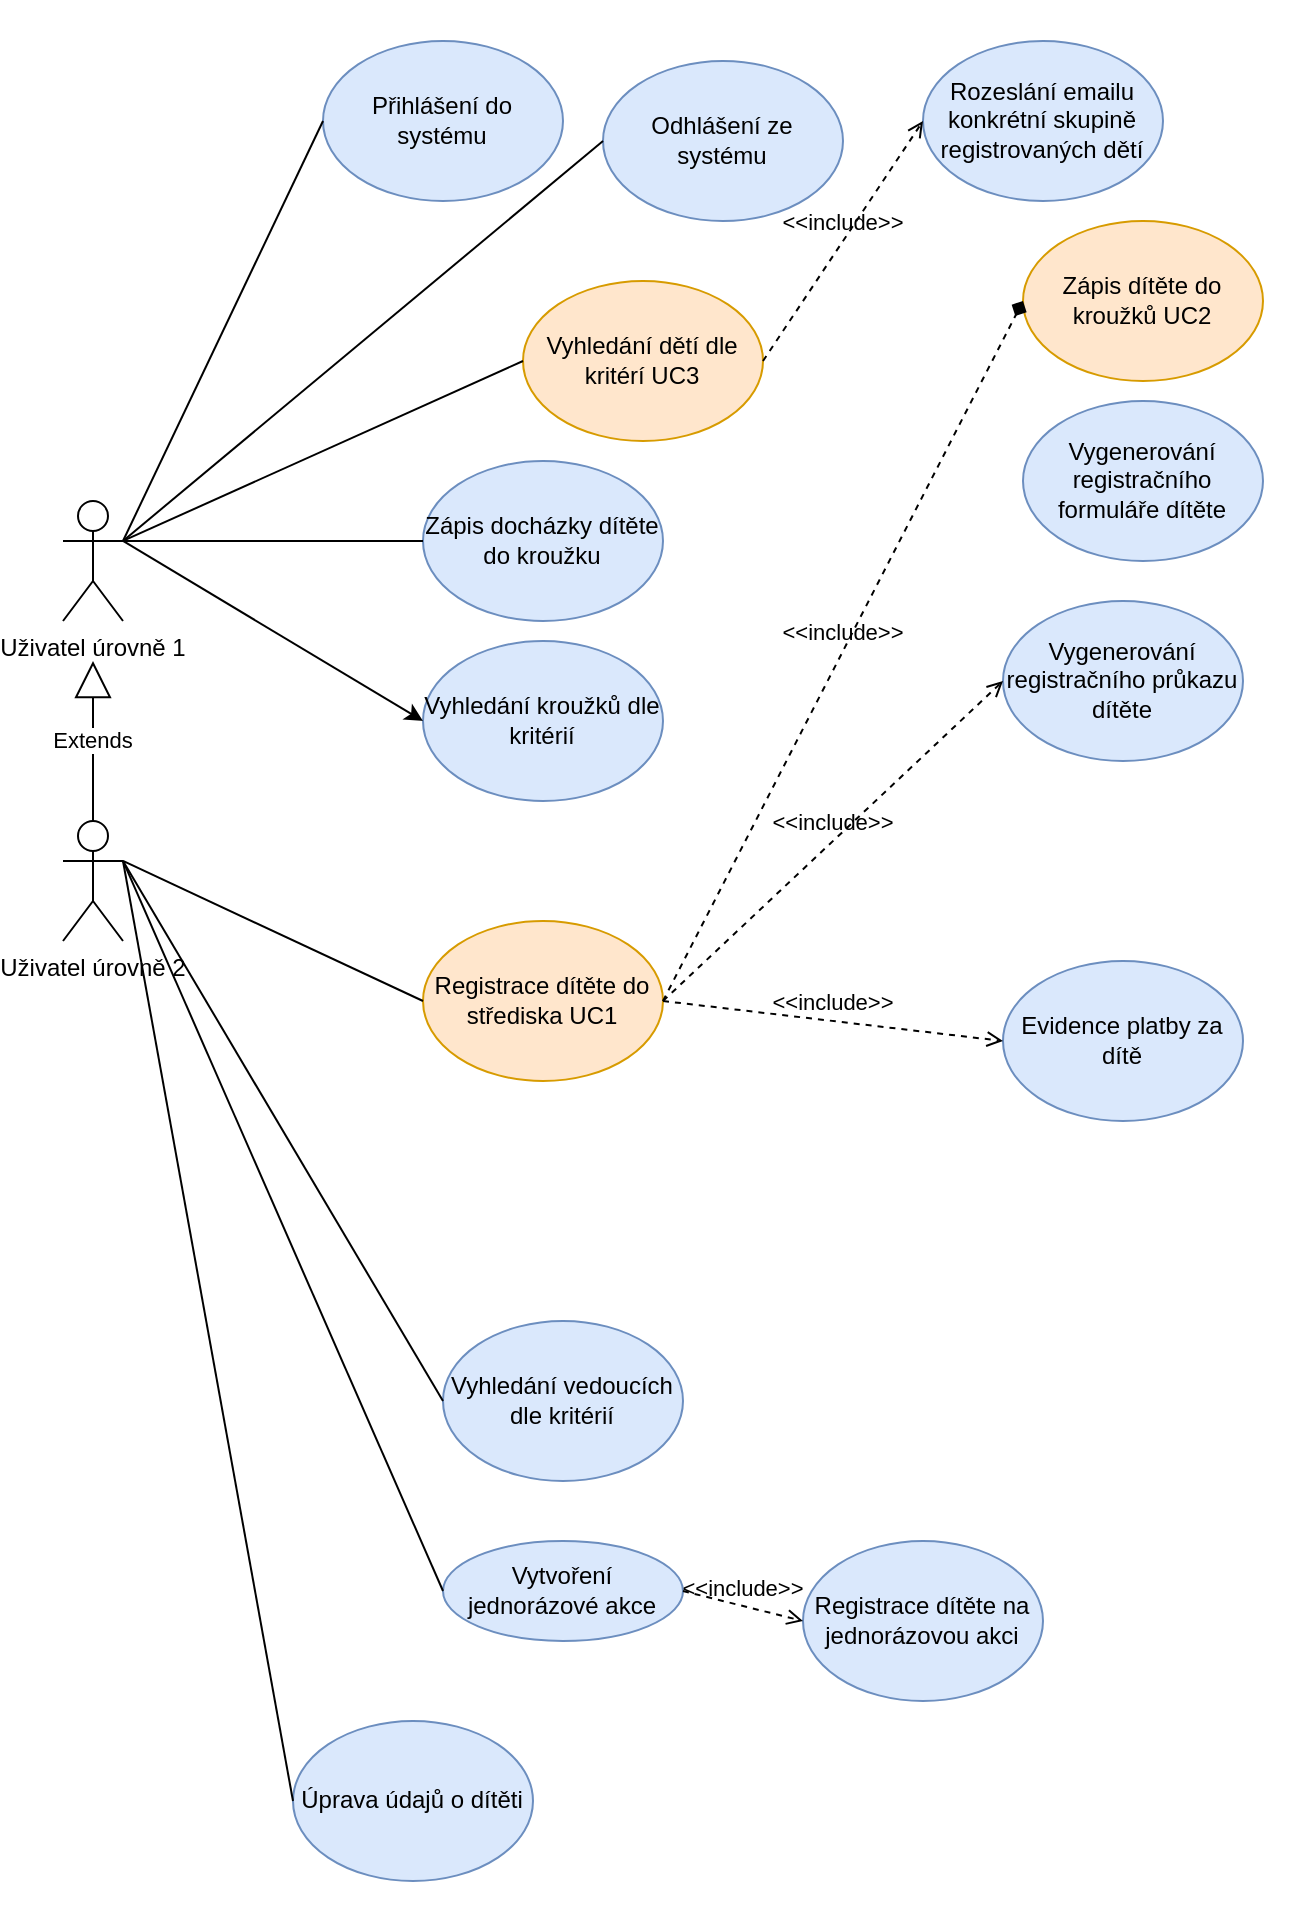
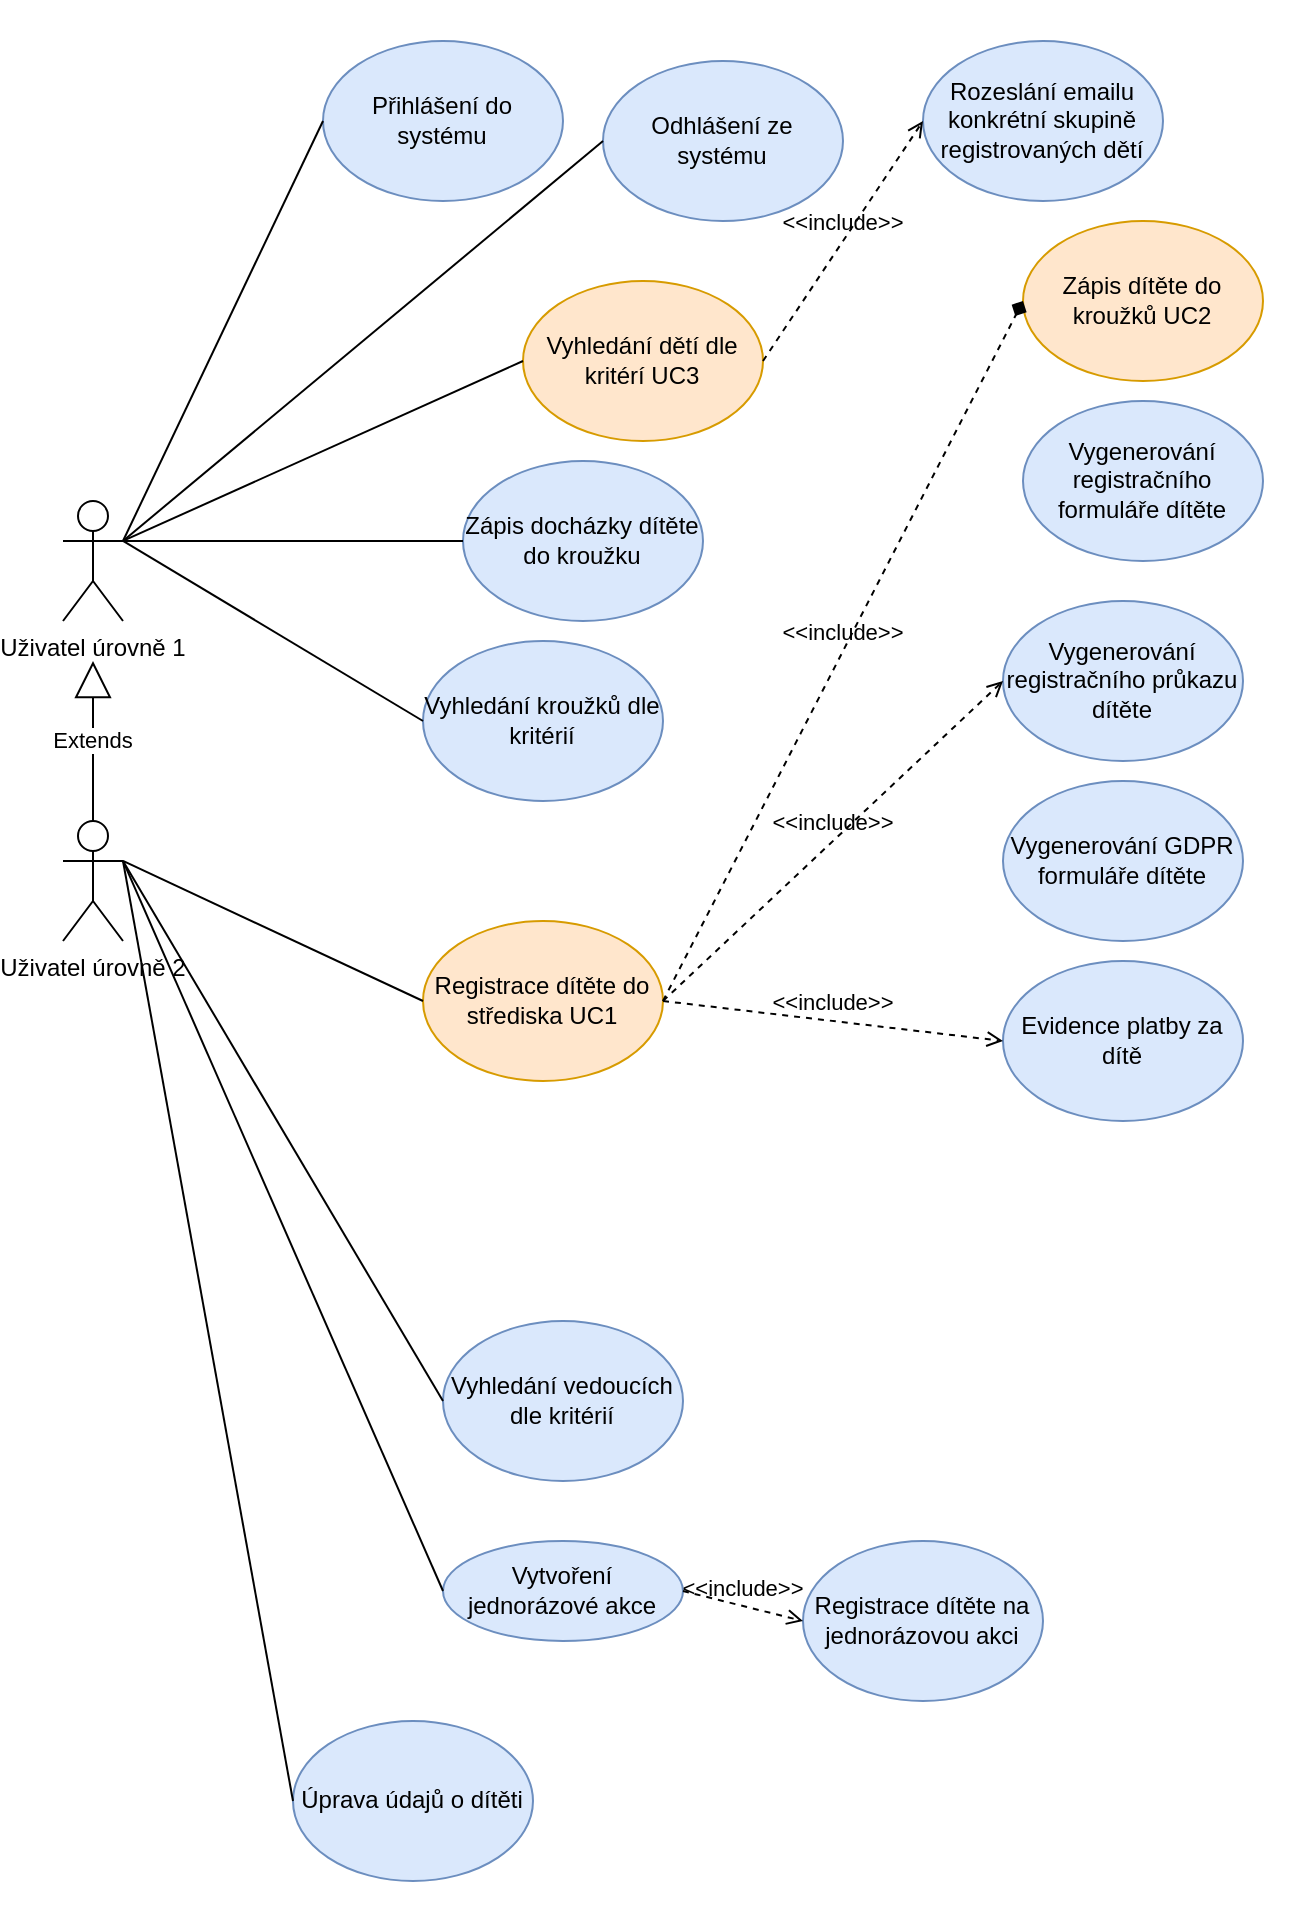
  <mxCell id="0" />
  <mxCell id="1" parent="0" />
  <mxCell id="2" value="Přihlášení do systému" style="ellipse;whiteSpace=wrap;html=1;fillColor=#dae8fc;strokeColor=#6c8ebf;" parent="1" vertex="1"><mxGeometry x="150" y="20" width="120" height="80" as="geometry" /></mxCell>
  <mxCell id="3" value="Uživatel úrovně 2" style="shape=umlActor;verticalLabelPosition=bottom;labelBackgroundColor=#ffffff;verticalAlign=top;html=1;" parent="1" vertex="1"><mxGeometry x="20" y="410" width="30" height="60" as="geometry" /></mxCell>
  <mxCell id="4" value="&lt;div&gt;Uživatel úrovně 1&lt;/div&gt;" style="shape=umlActor;verticalLabelPosition=bottom;labelBackgroundColor=#ffffff;verticalAlign=top;html=1;" parent="1" vertex="1"><mxGeometry x="20" y="250" width="30" height="60" as="geometry" /></mxCell>
  <mxCell id="5" value="Odhlášení ze systému" style="ellipse;whiteSpace=wrap;html=1;fillColor=#dae8fc;strokeColor=#6c8ebf;" parent="1" vertex="1"><mxGeometry x="290" y="30" width="120" height="80" as="geometry" /></mxCell>
  <mxCell id="6" value="Extends" style="endArrow=block;endSize=16;endFill=0;html=1;exitX=0.5;exitY=0;exitDx=0;exitDy=0;exitPerimeter=0;" parent="1" edge="1" source="3"><mxGeometry width="160" relative="1" as="geometry"><mxPoint x="40" y="400" as="sourcePoint" /><mxPoint x="35" y="330" as="targetPoint" /><Array as="points"><mxPoint x="35" y="350" /></Array></mxGeometry></mxCell>
  <mxCell id="7" value="Registrace dítěte do střediska UC1" style="ellipse;whiteSpace=wrap;html=1;fillColor=#ffe6cc;strokeColor=#d79b00;" parent="1" vertex="1"><mxGeometry x="200" y="460" width="120" height="80" as="geometry" /></mxCell>
  <mxCell id="8" value="Zápis dítěte do kroužků UC2" style="ellipse;whiteSpace=wrap;html=1;fillColor=#ffe6cc;strokeColor=#d79b00;" parent="1" vertex="1"><mxGeometry x="500" y="110" width="120" height="80" as="geometry" /></mxCell>
- <mxCell id="9" value="Zápis docházky dítěte do kroužku" style="ellipse;whiteSpace=wrap;html=1;fillColor=#dae8fc;strokeColor=#6c8ebf;" parent="1" vertex="1"><mxGeometry x="200" y="230" width="120" height="80" as="geometry" /></mxCell>
+ <mxCell id="9" value="Zápis docházky dítěte do kroužku" style="ellipse;whiteSpace=wrap;html=1;fillColor=#dae8fc;strokeColor=#6c8ebf;" parent="1" vertex="1"><mxGeometry x="220" y="230" width="120" height="80" as="geometry" /></mxCell>
  <mxCell id="10" value="&lt;div&gt;Vyhledání dětí dle kritérí UC3&lt;/div&gt;" style="ellipse;whiteSpace=wrap;html=1;fillColor=#ffe6cc;strokeColor=#d79b00;" parent="1" vertex="1"><mxGeometry x="250" y="140" width="120" height="80" as="geometry" /></mxCell>
  <mxCell id="11" value="Vyhledání kroužků dle kritérií" style="ellipse;whiteSpace=wrap;html=1;fillColor=#dae8fc;strokeColor=#6c8ebf;" parent="1" vertex="1"><mxGeometry x="200" y="320" width="120" height="80" as="geometry" /></mxCell>
  <mxCell id="12" value="Vyhledání vedoucích dle kritérií" style="ellipse;whiteSpace=wrap;html=1;fillColor=#dae8fc;strokeColor=#6c8ebf;" parent="1" vertex="1"><mxGeometry x="210" y="660" width="120" height="80" as="geometry" /></mxCell>
  <mxCell id="13" value="Vygenerování registračního formuláře dítěte" style="ellipse;whiteSpace=wrap;html=1;fillColor=#dae8fc;strokeColor=#6c8ebf;" parent="1" vertex="1"><mxGeometry x="500" y="200" width="120" height="80" as="geometry" /></mxCell>
  <mxCell id="14" value="Vygenerování registračního průkazu dítěte" style="ellipse;whiteSpace=wrap;html=1;fillColor=#dae8fc;strokeColor=#6c8ebf;" parent="1" vertex="1"><mxGeometry x="490" y="300" width="120" height="80" as="geometry" /></mxCell>
+ <mxCell id="15" value="Vygenerování GDPR formuláře dítěte" style="ellipse;whiteSpace=wrap;html=1;fillColor=#dae8fc;strokeColor=#6c8ebf;" parent="1" vertex="1"><mxGeometry x="490" y="390" width="120" height="80" as="geometry" /></mxCell>
  <mxCell id="16" value="Úprava údajů o dítěti" style="ellipse;whiteSpace=wrap;html=1;fillColor=#dae8fc;strokeColor=#6c8ebf;" parent="1" vertex="1"><mxGeometry x="135" y="860" width="120" height="80" as="geometry" /></mxCell>
  <mxCell id="17" value="Vytvoření jednorázové akce" style="ellipse;whiteSpace=wrap;html=1;fillColor=#dae8fc;strokeColor=#6c8ebf;" parent="1" vertex="1"><mxGeometry x="210" y="770" width="120" height="50" as="geometry" /></mxCell>
  <mxCell id="18" value="&lt;div&gt;Registrace dítěte na jednorázovou akci&lt;/div&gt;" style="ellipse;whiteSpace=wrap;html=1;fillColor=#dae8fc;strokeColor=#6c8ebf;" parent="1" vertex="1"><mxGeometry x="390" y="770" width="120" height="80" as="geometry" /></mxCell>
  <mxCell id="19" value="&lt;div&gt;Rozeslání emailu konkrétní skupině registrovaných dětí&lt;/div&gt;" style="ellipse;whiteSpace=wrap;html=1;fillColor=#dae8fc;strokeColor=#6c8ebf;" parent="1" vertex="1"><mxGeometry x="450" y="20" width="120" height="80" as="geometry" /></mxCell>
  <mxCell id="20" value="Evidence platby za dítě" style="ellipse;whiteSpace=wrap;html=1;fillColor=#dae8fc;strokeColor=#6c8ebf;" parent="1" vertex="1"><mxGeometry x="490" y="480" width="120" height="80" as="geometry" /></mxCell>
  <mxCell id="21" value="" style="endArrow=none;html=1;entryX=0;entryY=0.5;entryDx=0;entryDy=0;exitX=1;exitY=0.333;exitDx=0;exitDy=0;exitPerimeter=0;" parent="1" target="2" edge="1" source="4"><mxGeometry width="50" height="50" relative="1" as="geometry"><mxPoint x="70" y="140" as="sourcePoint" /><mxPoint x="200" y="70" as="targetPoint" /></mxGeometry></mxCell>
  <mxCell id="22" value="" style="endArrow=none;html=1;entryX=0;entryY=0.5;entryDx=0;entryDy=0;exitX=1;exitY=0.333;exitDx=0;exitDy=0;exitPerimeter=0;" parent="1" target="7" edge="1" source="3"><mxGeometry width="50" height="50" relative="1" as="geometry"><mxPoint x="60" y="290" as="sourcePoint" /><mxPoint x="210" y="180" as="targetPoint" /></mxGeometry></mxCell>
  <mxCell id="23" value="" style="endArrow=none;html=1;entryX=0;entryY=0.5;entryDx=0;entryDy=0;exitX=1;exitY=0.333;exitDx=0;exitDy=0;exitPerimeter=0;" parent="1" target="10" edge="1" source="4"><mxGeometry width="50" height="50" relative="1" as="geometry"><mxPoint x="80" y="290" as="sourcePoint" /><mxPoint x="180" y="350" as="targetPoint" /></mxGeometry></mxCell>
  <mxCell id="24" value="" style="endArrow=none;html=1;entryX=0;entryY=0.5;entryDx=0;entryDy=0;exitX=1;exitY=0.333;exitDx=0;exitDy=0;exitPerimeter=0;" parent="1" target="9" edge="1" source="4"><mxGeometry width="50" height="50" relative="1" as="geometry"><mxPoint x="80" y="290" as="sourcePoint" /><mxPoint x="200" y="500" as="targetPoint" /></mxGeometry></mxCell>
  <mxCell id="25" value="" style="endArrow=none;html=1;entryX=0;entryY=0.5;entryDx=0;entryDy=0;exitX=1;exitY=0.333;exitDx=0;exitDy=0;exitPerimeter=0;" parent="1" target="17" edge="1" source="3"><mxGeometry width="50" height="50" relative="1" as="geometry"><mxPoint x="80" y="290" as="sourcePoint" /><mxPoint x="200" y="790" as="targetPoint" /></mxGeometry></mxCell>
- <mxCell id="26" value="" style="endArrow=classic;html=1;entryX=0;entryY=0.5;entryDx=0;entryDy=0;exitX=1;exitY=0.333;exitDx=0;exitDy=0;exitPerimeter=0;" parent="1" target="11" edge="1" source="4"><mxGeometry width="50" height="50" relative="1" as="geometry"><mxPoint x="80" y="290" as="sourcePoint" /><mxPoint x="180" y="610" as="targetPoint" /></mxGeometry></mxCell>
+ <mxCell id="26" value="" style="endArrow=none;html=1;entryX=0;entryY=0.5;entryDx=0;entryDy=0;exitX=1;exitY=0.333;exitDx=0;exitDy=0;exitPerimeter=0;" parent="1" target="11" edge="1" source="4"><mxGeometry width="50" height="50" relative="1" as="geometry"><mxPoint x="80" y="290" as="sourcePoint" /><mxPoint x="180" y="610" as="targetPoint" /></mxGeometry></mxCell>
  <mxCell id="27" value="" style="endArrow=none;html=1;entryX=0;entryY=0.5;entryDx=0;entryDy=0;exitX=1;exitY=0.333;exitDx=0;exitDy=0;exitPerimeter=0;" parent="1" target="12" edge="1" source="3"><mxGeometry width="50" height="50" relative="1" as="geometry"><mxPoint x="80" y="290" as="sourcePoint" /><mxPoint x="200" y="700" as="targetPoint" /></mxGeometry></mxCell>
  <mxCell id="28" value="" style="endArrow=none;html=1;entryX=0;entryY=0.5;entryDx=0;entryDy=0;exitX=1;exitY=0.333;exitDx=0;exitDy=0;exitPerimeter=0;" parent="1" target="16" edge="1" source="3"><mxGeometry width="50" height="50" relative="1" as="geometry"><mxPoint x="80" y="290" as="sourcePoint" /><mxPoint x="200" y="890" as="targetPoint" /></mxGeometry></mxCell>
  <mxCell id="29" value="&amp;lt;&amp;lt;include&amp;gt;&amp;gt;" style="edgeStyle=none;html=1;endArrow=open;verticalAlign=bottom;dashed=1;labelBackgroundColor=none;entryX=0;entryY=0.5;entryDx=0;entryDy=0;exitX=1;exitY=0.5;exitDx=0;exitDy=0;" parent="1" source="17" target="18" edge="1"><mxGeometry width="160" relative="1" as="geometry"><mxPoint x="30" y="899.5" as="sourcePoint" /><mxPoint x="190" y="899.5" as="targetPoint" /></mxGeometry></mxCell>
  <mxCell id="30" value="&amp;lt;&amp;lt;include&amp;gt;&amp;gt;" style="edgeStyle=none;html=1;endArrow=open;verticalAlign=bottom;dashed=1;labelBackgroundColor=none;entryX=0;entryY=0.5;entryDx=0;entryDy=0;exitX=1;exitY=0.5;exitDx=0;exitDy=0;" parent="1" source="10" target="19" edge="1"><mxGeometry width="160" relative="1" as="geometry"><mxPoint x="360" y="449.5" as="sourcePoint" /><mxPoint x="420" y="449.5" as="targetPoint" /></mxGeometry></mxCell>
  <mxCell id="31" value="&amp;lt;&amp;lt;include&amp;gt;&amp;gt;" style="edgeStyle=none;html=1;endArrow=open;verticalAlign=bottom;dashed=1;labelBackgroundColor=none;entryX=0;entryY=0.5;entryDx=0;entryDy=0;exitX=1;exitY=0.5;exitDx=0;exitDy=0;" parent="1" source="7" target="14" edge="1"><mxGeometry width="160" relative="1" as="geometry"><mxPoint x="320" y="370" as="sourcePoint" /><mxPoint x="360" y="370" as="targetPoint" /></mxGeometry></mxCell>
  <mxCell id="32" value="&amp;lt;&amp;lt;include&amp;gt;&amp;gt;" style="edgeStyle=none;html=1;endArrow=diamond;verticalAlign=bottom;dashed=1;labelBackgroundColor=none;entryX=0;entryY=0.5;entryDx=0;entryDy=0;exitX=1;exitY=0.5;exitDx=0;exitDy=0;" parent="1" source="7" target="8" edge="1"><mxGeometry width="160" relative="1" as="geometry"><mxPoint x="350" y="160" as="sourcePoint" /><mxPoint x="510" y="250" as="targetPoint" /></mxGeometry></mxCell>
  <mxCell id="33" value="&amp;lt;&amp;lt;include&amp;gt;&amp;gt;" style="edgeStyle=none;html=1;endArrow=open;verticalAlign=bottom;dashed=1;labelBackgroundColor=none;entryX=0;entryY=0.5;entryDx=0;entryDy=0;exitX=1;exitY=0.5;exitDx=0;exitDy=0;" parent="1" source="7" target="20" edge="1"><mxGeometry width="160" relative="1" as="geometry"><mxPoint x="350" y="160" as="sourcePoint" /><mxPoint x="510" y="250" as="targetPoint" /></mxGeometry></mxCell>
  <mxCell id="34" value="" style="endArrow=none;html=1;entryX=0;entryY=0.5;entryDx=0;entryDy=0;exitX=1;exitY=0.333;exitDx=0;exitDy=0;exitPerimeter=0;" parent="1" target="5" edge="1" source="4"><mxGeometry width="50" height="50" relative="1" as="geometry"><mxPoint x="80" y="290" as="sourcePoint" /><mxPoint x="230" y="70" as="targetPoint" /></mxGeometry></mxCell>
